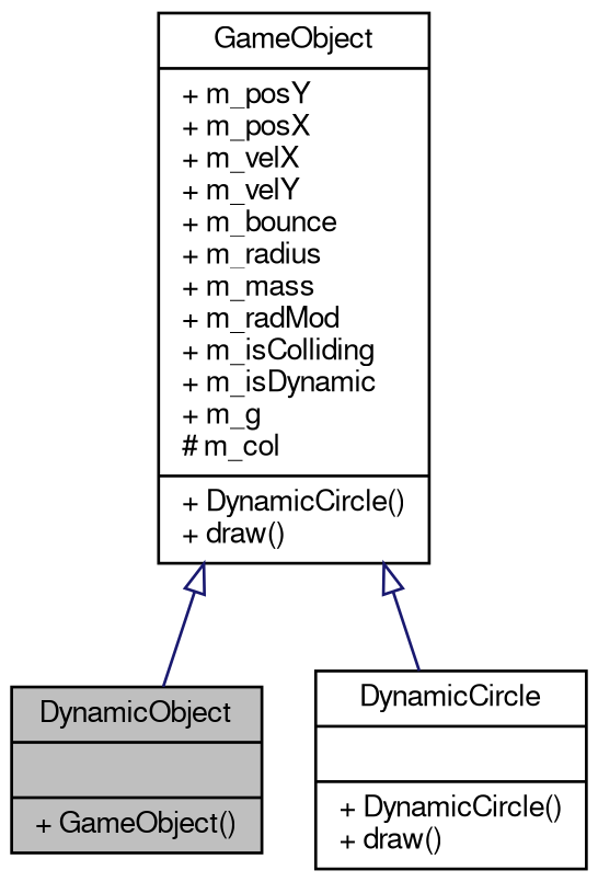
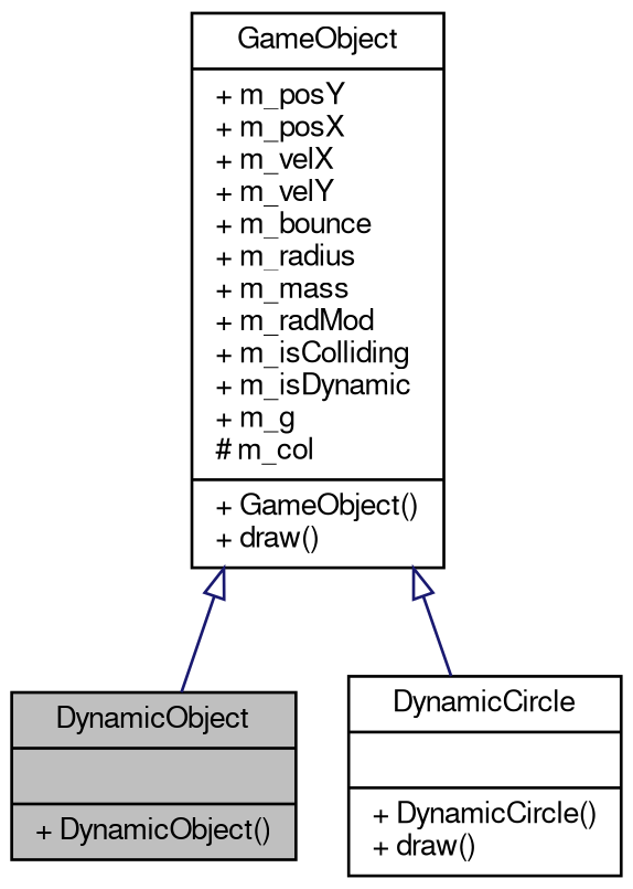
  digraph {
    node [color=black fillcolor=white fontname=FreeSans fontsize=10 shape=record style=filled]
    edge [arrowtail=onormal color=midnightblue dir=back fontname=FreeSans fontsize=10 labelfontname=FreeSans labelfontsize=10 style=solid]
-   n1 [fillcolor=grey75 fontcolor=black height=0.2 label="{DynamicObject\n||+ GameObject()\l}" width=0.4]
+   n1 [fillcolor=grey75 fontcolor=black height=0.2 label="{DynamicObject\n||+ DynamicObject()\l}" width=0.4]
    n2 [height=0.2 label="{DynamicCircle\n||+ DynamicCircle()\l+ draw()\l}" width=0.4]
-   n3 [height=0.2 label="{GameObject\n|+ m_posY\l+ m_posX\l+ m_velX\l+ m_velY\l+ m_bounce\l+ m_radius\l+ m_mass\l+ m_radMod\l+ m_isColliding\l+ m_isDynamic\l+ m_g\l# m_col\l|+ DynamicCircle()\l+ draw()\l}" width=0.4]
+   n3 [height=0.2 label="{GameObject\n|+ m_posY\l+ m_posX\l+ m_velX\l+ m_velY\l+ m_bounce\l+ m_radius\l+ m_mass\l+ m_radMod\l+ m_isColliding\l+ m_isDynamic\l+ m_g\l# m_col\l|+ GameObject()\l+ draw()\l}" width=0.4]
    n3 -> n1
    n3 -> n2
  }
